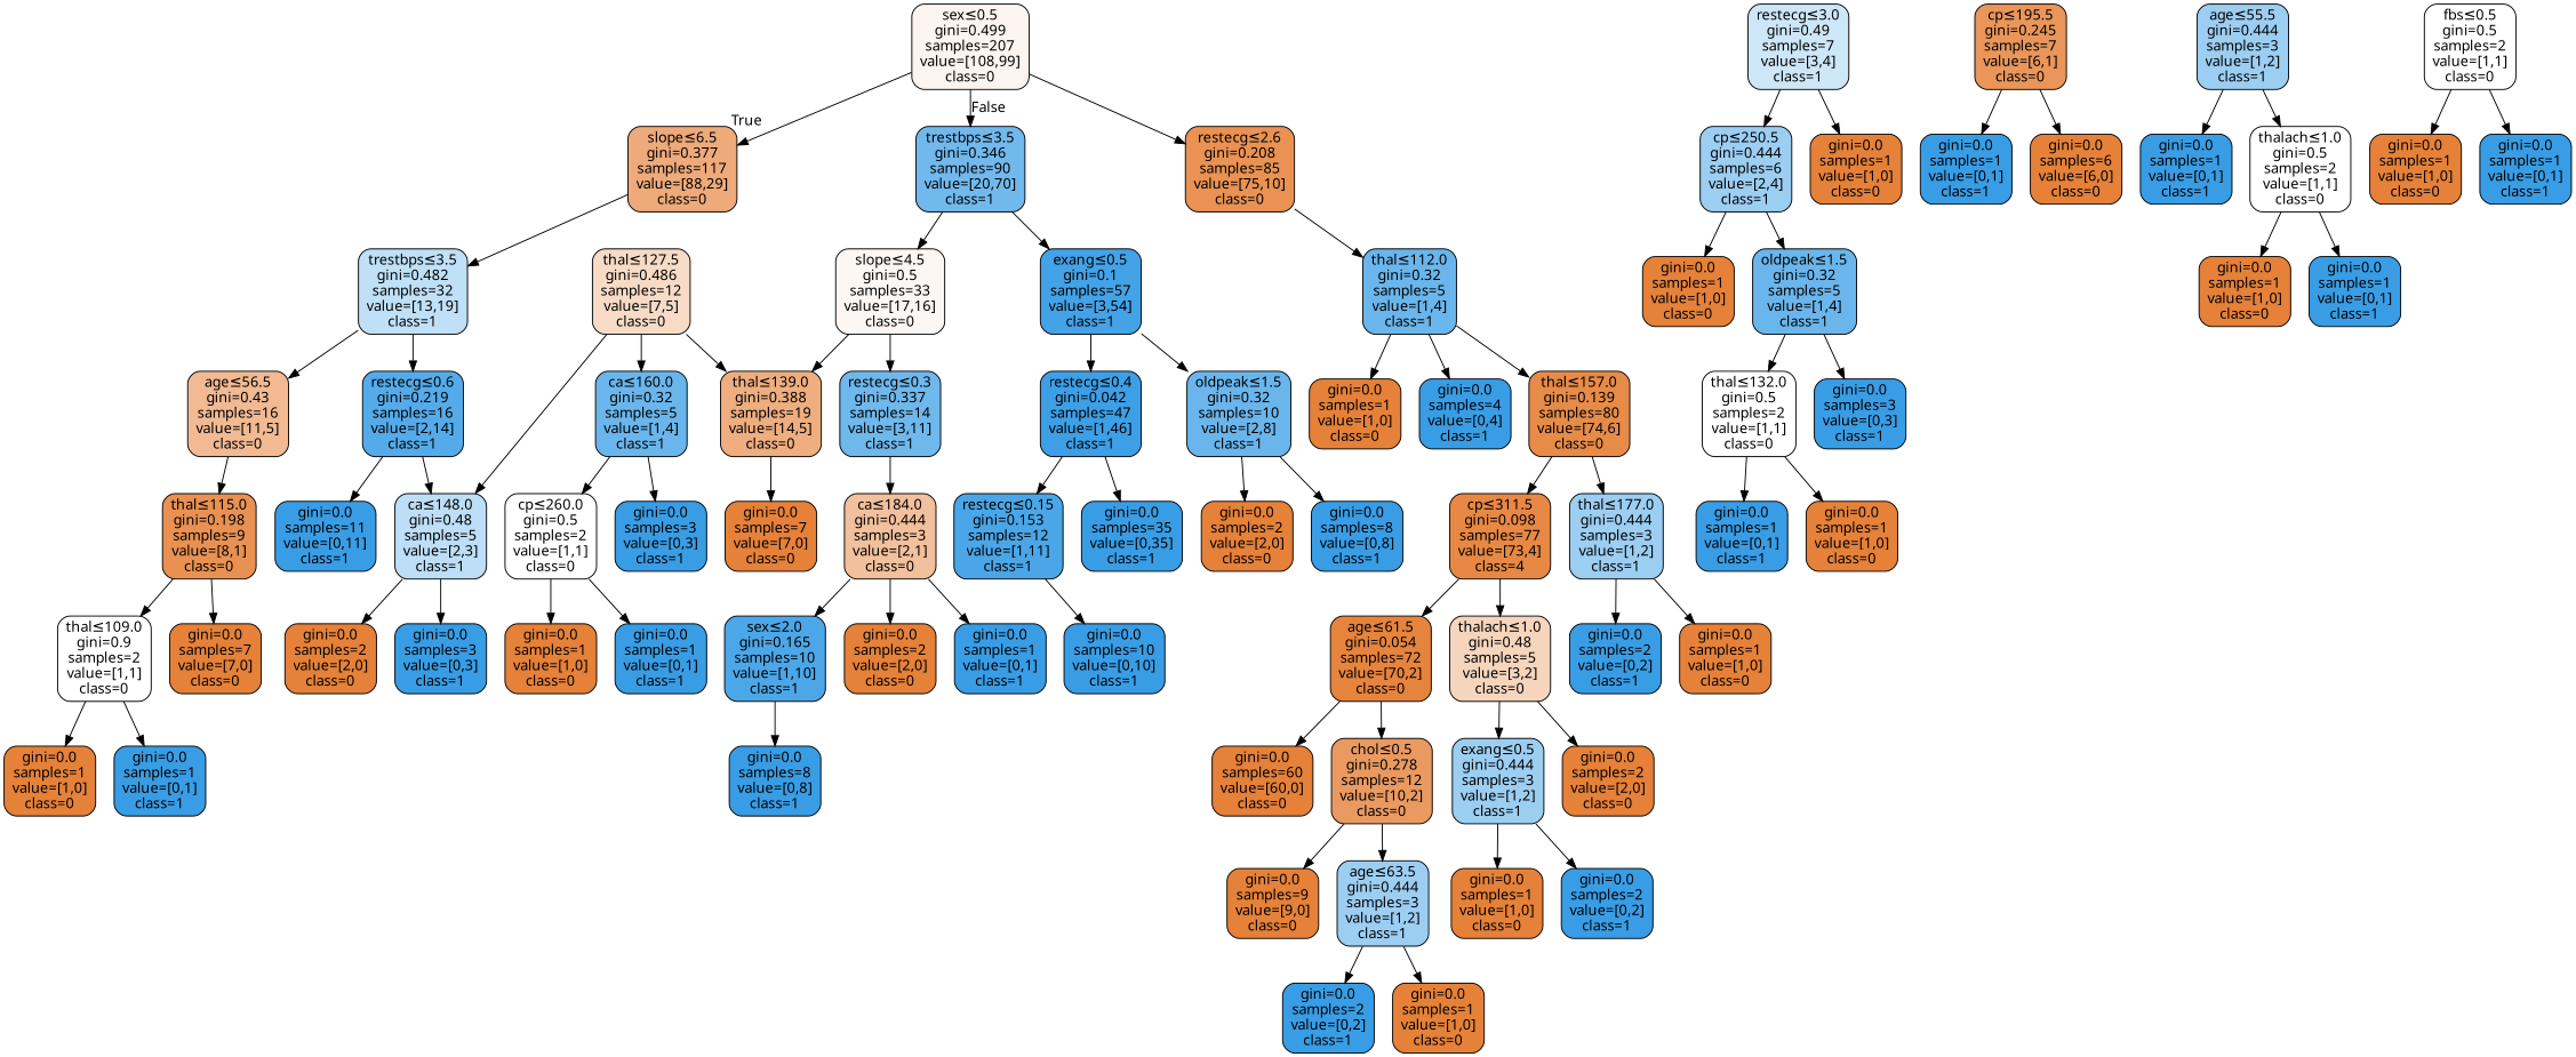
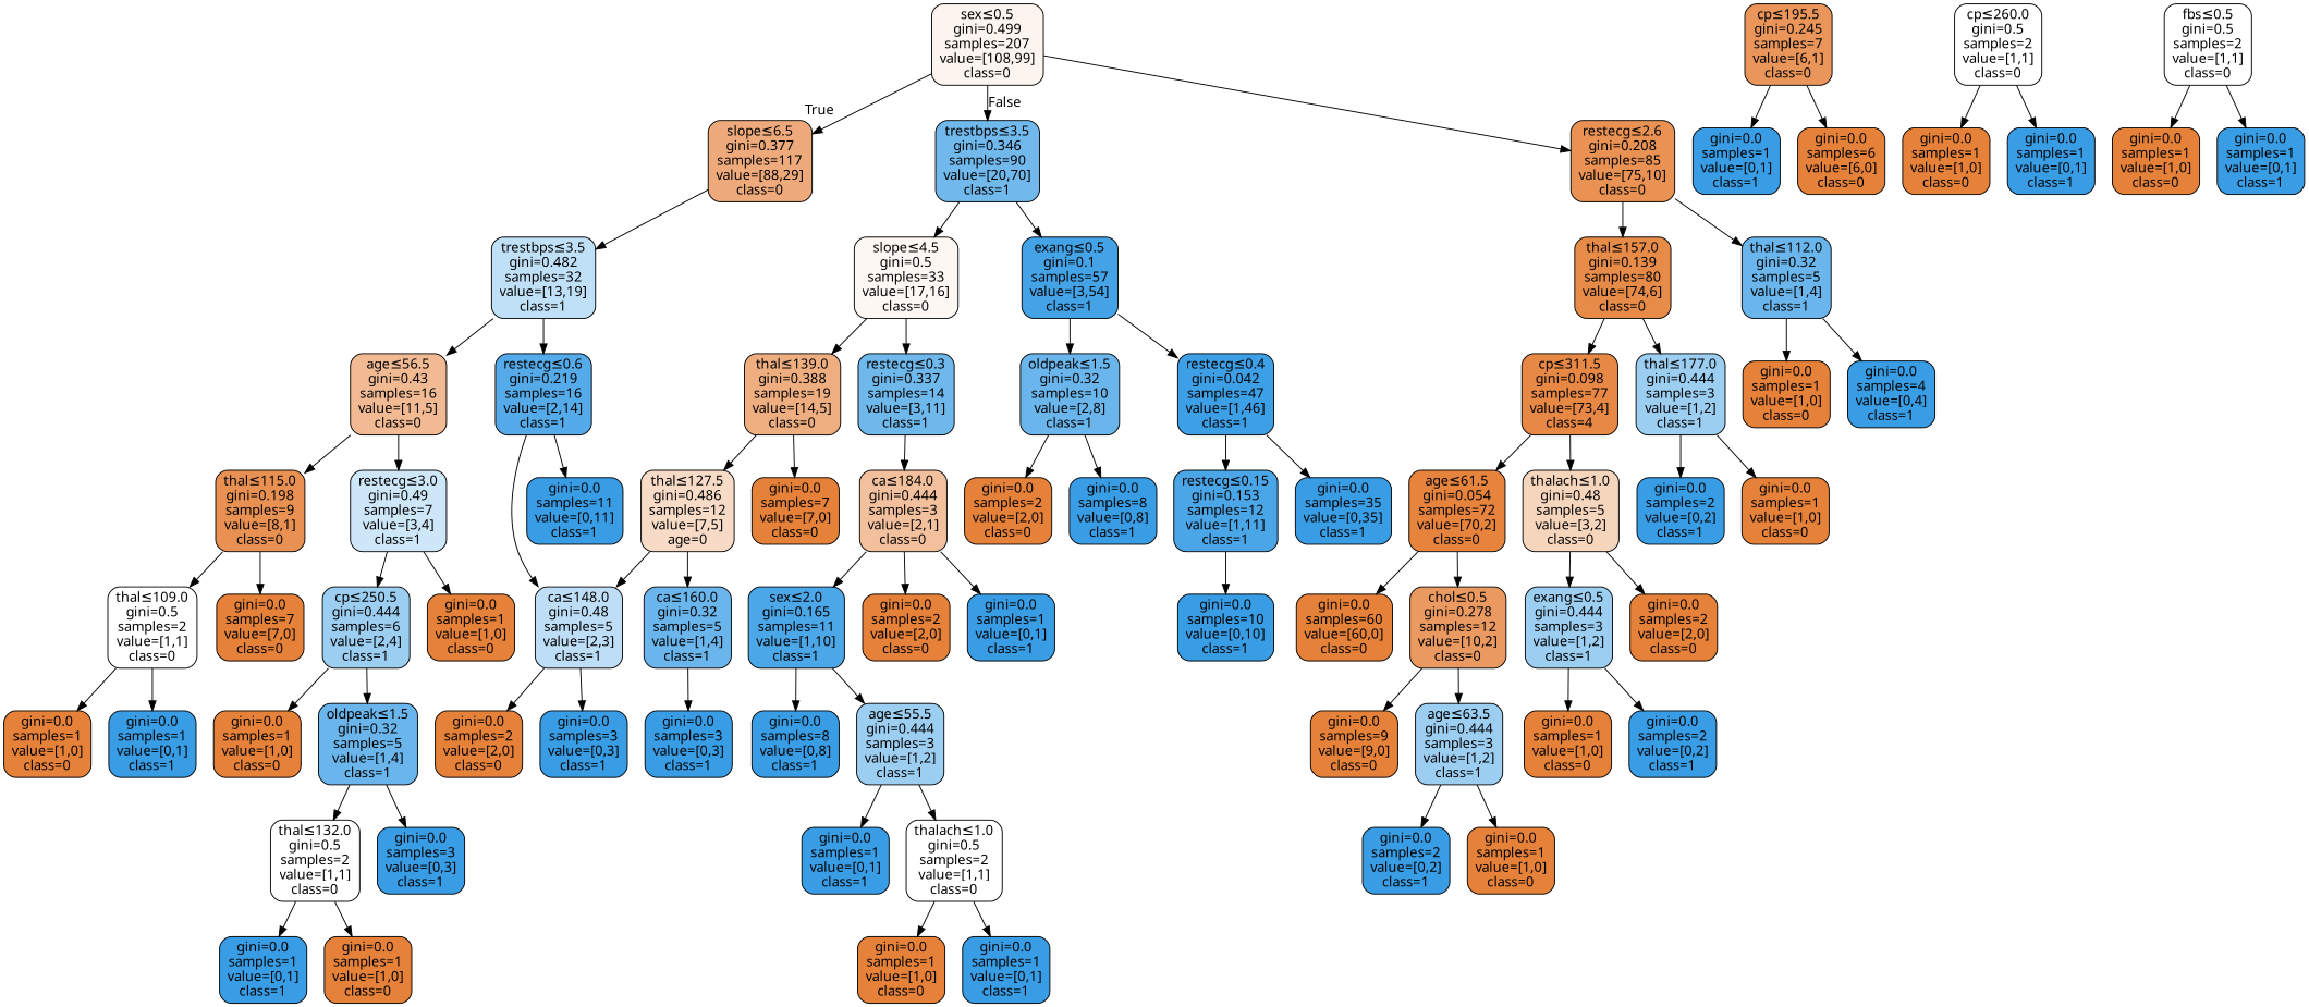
  digraph {
    node [color=black fillcolor="#e58139ff" fontname="Microsoft YaHei" shape=box style="filled, rounded"]
    edge [fontname="Microsoft YaHei"]
    n1 [fillcolor="#e5813915" label=<sex&le;0.5<br/>gini=0.499<br/>samples=207<br/>value=[108,99]<br/>class=0>]
    n2 [fillcolor="#e58139ab" label=<slope&le;6.5<br/>gini=0.377<br/>samples=117<br/>value=[88,29]<br/>class=0>]
    n3 [fillcolor="#399de5b6" label=<trestbps&le;3.5<br/>gini=0.346<br/>samples=90<br/>value=[20,70]<br/>class=1>]
    n4 [fillcolor="#e58139dd" label=<restecg&le;2.6<br/>gini=0.208<br/>samples=85<br/>value=[75,10]<br/>class=0>]
    n5 [fillcolor="#399de551" label=<trestbps&le;3.5<br/>gini=0.482<br/>samples=32<br/>value=[13,19]<br/>class=1>]
    n6 [fillcolor="#e581390f" label=<slope&le;4.5<br/>gini=0.5<br/>samples=33<br/>value=[17,16]<br/>class=0>]
    n7 [fillcolor="#399de5f1" label=<exang&le;0.5<br/>gini=0.1<br/>samples=57<br/>value=[3,54]<br/>class=1>]
    n8 [fillcolor="#e58139ea" label=<thal&le;157.0<br/>gini=0.139<br/>samples=80<br/>value=[74,6]<br/>class=0>]
    n9 [fillcolor="#399de5bf" label=<thal&le;112.0<br/>gini=0.32<br/>samples=5<br/>value=[1,4]<br/>class=1>]
    n10 [fillcolor="#e581398b" label=<age&le;56.5<br/>gini=0.43<br/>samples=16<br/>value=[11,5]<br/>class=0>]
    n11 [fillcolor="#399de5db" label=<restecg&le;0.6<br/>gini=0.219<br/>samples=16<br/>value=[2,14]<br/>class=1>]
    n12 [fillcolor="#e58139f1" label=<cp&le;311.5<br/>gini=0.098<br/>samples=77<br/>value=[73,4]<br/>class=4>]
    n13 [fillcolor="#399de57f" label=<thal&le;177.0<br/>gini=0.444<br/>samples=3<br/>value=[1,2]<br/>class=1>]
    n14 [label=<gini=0.0<br/>samples=1<br/>value=[1,0]<br/>class=0>]
    n15 [fillcolor="#399de5ff" label=<gini=0.0<br/>samples=4<br/>value=[0,4]<br/>class=1>]
    n16 [fillcolor="#e58139f8" label=<age&le;61.5<br/>gini=0.054<br/>samples=72<br/>value=[70,2]<br/>class=0>]
    n17 [fillcolor="#e5813955" label=<thalach&le;1.0<br/>gini=0.48<br/>samples=5<br/>value=[3,2]<br/>class=0>]
    n18 [fillcolor="#399de5ff" label=<gini=0.0<br/>samples=2<br/>value=[0,2]<br/>class=1>]
    n19 [label=<gini=0.0<br/>samples=1<br/>value=[1,0]<br/>class=0>]
    n20 [label=<gini=0.0<br/>samples=60<br/>value=[60,0]<br/>class=0>]
    n21 [fillcolor="#e58139cc" label=<chol&le;0.5<br/>gini=0.278<br/>samples=12<br/>value=[10,2]<br/>class=0>]
    n22 [fillcolor="#399de57f" label=<exang&le;0.5<br/>gini=0.444<br/>samples=3<br/>value=[1,2]<br/>class=1>]
    n23 [label=<gini=0.0<br/>samples=2<br/>value=[2,0]<br/>class=0>]
    n24 [label=<gini=0.0<br/>samples=9<br/>value=[9,0]<br/>class=0>]
    n25 [fillcolor="#399de57f" label=<age&le;63.5<br/>gini=0.444<br/>samples=3<br/>value=[1,2]<br/>class=1>]
    n26 [fillcolor="#399de5ff" label=<gini=0.0<br/>samples=2<br/>value=[0,2]<br/>class=1>]
    n27 [label=<gini=0.0<br/>samples=1<br/>value=[1,0]<br/>class=0>]
    n28 [label=<gini=0.0<br/>samples=1<br/>value=[1,0]<br/>class=0>]
    n29 [fillcolor="#399de5ff" label=<gini=0.0<br/>samples=2<br/>value=[0,2]<br/>class=1>]
    n30 [fillcolor="#e58139df" label=<thal&le;115.0<br/>gini=0.198<br/>samples=9<br/>value=[8,1]<br/>class=0>]
    n31 [fillcolor="#399de540" label=<restecg&le;3.0<br/>gini=0.49<br/>samples=7<br/>value=[3,4]<br/>class=1>]
    n32 [fillcolor="#399de555" label=<ca&le;148.0<br/>gini=0.48<br/>samples=5<br/>value=[2,3]<br/>class=1>]
    n33 [fillcolor="#399de5ff" label=<gini=0.0<br/>samples=11<br/>value=[0,11]<br/>class=1>]
-   n34 [fillcolor="#e5813900" label=<thal&le;109.0<br/>gini=0.9<br/>samples=2<br/>value=[1,1]<br/>class=0>]
+   n34 [fillcolor="#e5813900" label=<thal&le;109.0<br/>gini=0.5<br/>samples=2<br/>value=[1,1]<br/>class=0>]
    n35 [label=<gini=0.0<br/>samples=7<br/>value=[7,0]<br/>class=0>]
    n36 [fillcolor="#399de57f" label=<cp&le;250.5<br/>gini=0.444<br/>samples=6<br/>value=[2,4]<br/>class=1>]
    n37 [label=<gini=0.0<br/>samples=1<br/>value=[1,0]<br/>class=0>]
    n38 [label=<gini=0.0<br/>samples=1<br/>value=[1,0]<br/>class=0>]
    n39 [fillcolor="#399de5ff" label=<gini=0.0<br/>samples=1<br/>value=[0,1]<br/>class=1>]
    n40 [label=<gini=0.0<br/>samples=1<br/>value=[1,0]<br/>class=0>]
    n41 [fillcolor="#399de5bf" label=<oldpeak&le;1.5<br/>gini=0.32<br/>samples=5<br/>value=[1,4]<br/>class=1>]
    n42 [fillcolor="#e5813900" label=<thal&le;132.0<br/>gini=0.5<br/>samples=2<br/>value=[1,1]<br/>class=0>]
    n43 [fillcolor="#399de5ff" label=<gini=0.0<br/>samples=3<br/>value=[0,3]<br/>class=1>]
    n44 [fillcolor="#399de5ff" label=<gini=0.0<br/>samples=1<br/>value=[0,1]<br/>class=1>]
    n45 [label=<gini=0.0<br/>samples=1<br/>value=[1,0]<br/>class=0>]
    n46 [label=<gini=0.0<br/>samples=2<br/>value=[2,0]<br/>class=0>]
    n47 [fillcolor="#399de5ff" label=<gini=0.0<br/>samples=3<br/>value=[0,3]<br/>class=1>]
    n48 [fillcolor="#e58139a4" label=<thal&le;139.0<br/>gini=0.388<br/>samples=19<br/>value=[14,5]<br/>class=0>]
    n49 [fillcolor="#399de5b9" label=<restecg&le;0.3<br/>gini=0.337<br/>samples=14<br/>value=[3,11]<br/>class=1>]
    n50 [fillcolor="#399de5bf" label=<oldpeak&le;1.5<br/>gini=0.32<br/>samples=10<br/>value=[2,8]<br/>class=1>]
    n51 [fillcolor="#399de5f9" label=<restecg&le;0.4<br/>gini=0.042<br/>samples=47<br/>value=[1,46]<br/>class=1>]
-   n52 [fillcolor="#e5813949" label=<thal&le;127.5<br/>gini=0.486<br/>samples=12<br/>value=[7,5]<br/>class=0>]
+   n52 [fillcolor="#e5813949" label=<thal&le;127.5<br/>gini=0.486<br/>samples=12<br/>value=[7,5]<br/>age=0>]
    n53 [label=<gini=0.0<br/>samples=7<br/>value=[7,0]<br/>class=0>]
    n54 [fillcolor="#e581397f" label=<ca&le;184.0<br/>gini=0.444<br/>samples=3<br/>value=[2,1]<br/>class=0>]
    n55 [fillcolor="#399de5bf" label=<ca&le;160.0<br/>gini=0.32<br/>samples=5<br/>value=[1,4]<br/>class=1>]
    n56 [fillcolor="#e58139d4" label=<cp&le;195.5<br/>gini=0.245<br/>samples=7<br/>value=[6,1]<br/>class=0>]
    n57 [fillcolor="#399de5ff" label=<gini=0.0<br/>samples=1<br/>value=[0,1]<br/>class=1>]
    n58 [label=<gini=0.0<br/>samples=6<br/>value=[6,0]<br/>class=0>]
    n59 [fillcolor="#e5813900" label=<cp&le;260.0<br/>gini=0.5<br/>samples=2<br/>value=[1,1]<br/>class=0>]
    n60 [fillcolor="#399de5ff" label=<gini=0.0<br/>samples=3<br/>value=[0,3]<br/>class=1>]
    n61 [label=<gini=0.0<br/>samples=1<br/>value=[1,0]<br/>class=0>]
    n62 [fillcolor="#399de5ff" label=<gini=0.0<br/>samples=1<br/>value=[0,1]<br/>class=1>]
-   n63 [fillcolor="#399de5e6" label=<sex&le;2.0<br/>gini=0.165<br/>samples=10<br/>value=[1,10]<br/>class=1>]
+   n63 [fillcolor="#399de5e6" label=<sex&le;2.0<br/>gini=0.165<br/>samples=11<br/>value=[1,10]<br/>class=1>]
    n64 [label=<gini=0.0<br/>samples=2<br/>value=[2,0]<br/>class=0>]
    n65 [fillcolor="#399de5ff" label=<gini=0.0<br/>samples=1<br/>value=[0,1]<br/>class=1>]
    n66 [fillcolor="#399de5ff" label=<gini=0.0<br/>samples=8<br/>value=[0,8]<br/>class=1>]
    n67 [fillcolor="#399de57f" label=<age&le;55.5<br/>gini=0.444<br/>samples=3<br/>value=[1,2]<br/>class=1>]
    n68 [fillcolor="#399de5ff" label=<gini=0.0<br/>samples=1<br/>value=[0,1]<br/>class=1>]
    n69 [fillcolor="#e5813900" label=<thalach&le;1.0<br/>gini=0.5<br/>samples=2<br/>value=[1,1]<br/>class=0>]
    n70 [label=<gini=0.0<br/>samples=1<br/>value=[1,0]<br/>class=0>]
    n71 [fillcolor="#399de5ff" label=<gini=0.0<br/>samples=1<br/>value=[0,1]<br/>class=1>]
    n72 [label=<gini=0.0<br/>samples=2<br/>value=[2,0]<br/>class=0>]
    n73 [fillcolor="#399de5ff" label=<gini=0.0<br/>samples=8<br/>value=[0,8]<br/>class=1>]
    n74 [fillcolor="#399de5e8" label=<restecg&le;0.15<br/>gini=0.153<br/>samples=12<br/>value=[1,11]<br/>class=1>]
    n75 [fillcolor="#399de5ff" label=<gini=0.0<br/>samples=35<br/>value=[0,35]<br/>class=1>]
    n76 [fillcolor="#399de5ff" label=<gini=0.0<br/>samples=10<br/>value=[0,10]<br/>class=1>]
    n77 [fillcolor="#e5813900" label=<fbs&le;0.5<br/>gini=0.5<br/>samples=2<br/>value=[1,1]<br/>class=0>]
    n78 [label=<gini=0.0<br/>samples=1<br/>value=[1,0]<br/>class=0>]
    n79 [fillcolor="#399de5ff" label=<gini=0.0<br/>samples=1<br/>value=[0,1]<br/>class=1>]
    n1 -> n2 [headlabel=True labelangle=45 labeldistance=2.5]
    n1 -> n3 [headlabel=False labelangle=-45 labeldistance=2.5]
    n1 -> n4
    n2 -> n5
    n3 -> n6
    n3 -> n7
-   n9 -> n8
+   n4 -> n8
    n4 -> n9
    n5 -> n10
    n5 -> n11
    n6 -> n48
    n6 -> n49
    n7 -> n50
    n7 -> n51
    n8 -> n12
    n8 -> n13
    n9 -> n14
    n9 -> n15
    n10 -> n30
+   n10 -> n31
    n11 -> n32
    n11 -> n33
    n12 -> n16
    n12 -> n17
    n13 -> n18
    n13 -> n19
    n16 -> n20
    n16 -> n21
    n17 -> n22
    n17 -> n23
    n21 -> n24
    n21 -> n25
    n22 -> n28
    n22 -> n29
    n25 -> n26
    n25 -> n27
    n30 -> n34
    n30 -> n35
    n31 -> n36
    n31 -> n37
    n32 -> n46
    n32 -> n47
    n34 -> n38
    n34 -> n39
    n36 -> n40
    n36 -> n41
    n41 -> n42
    n41 -> n43
    n42 -> n44
    n42 -> n45
-   n52 -> n48
+   n48 -> n52
    n48 -> n53
    n49 -> n54
    n50 -> n72
    n50 -> n73
    n51 -> n74
    n51 -> n75
    n52 -> n32
    n52 -> n55
    n54 -> n63
    n54 -> n64
    n54 -> n65
-   n55 -> n59
    n55 -> n60
    n56 -> n57
    n56 -> n58
    n59 -> n61
    n59 -> n62
    n63 -> n66
+   n63 -> n67
    n67 -> n68
    n67 -> n69
    n69 -> n70
    n69 -> n71
    n74 -> n76
    n77 -> n78
    n77 -> n79
  }
